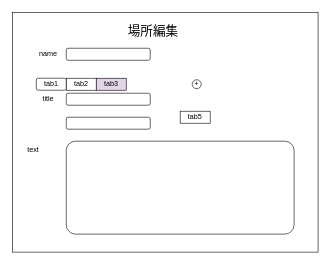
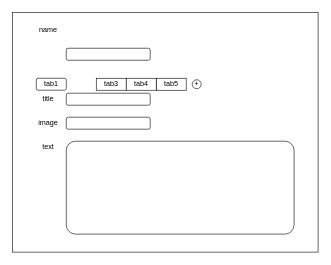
  <mxCell id="0" />
  <mxCell id="1" parent="0" />
  <mxCell id="2" value="" style="rounded=0;whiteSpace=wrap;html=1;" vertex="1" parent="1"><mxGeometry x="20" y="20" width="510" height="400" as="geometry" /></mxCell>
- <mxCell id="3" value="場所編集" style="text;html=1;strokeColor=none;fillColor=none;align=center;verticalAlign=middle;whiteSpace=wrap;rounded=0;fontSize=21;" vertex="1" parent="1"><mxGeometry x="170" y="35" width="170" height="30" as="geometry" /></mxCell>
  <mxCell id="4" value="" style="rounded=1;whiteSpace=wrap;html=1;" vertex="1" parent="1"><mxGeometry x="110" y="80" width="140" height="20" as="geometry" /></mxCell>
- <mxCell id="5" value="name" style="text;html=1;strokeColor=none;fillColor=none;align=center;verticalAlign=middle;whiteSpace=wrap;rounded=0;" vertex="1" parent="1"><mxGeometry x="50" y="75" width="60" height="30" as="geometry" /></mxCell>
+ <mxCell id="5" value="name" style="text;html=1;strokeColor=none;fillColor=none;align=center;verticalAlign=middle;whiteSpace=wrap;rounded=0;" vertex="1" parent="1"><mxGeometry x="50" y="35" width="60" height="30" as="geometry" /></mxCell>
  <mxCell id="6" value="tab1" style="whiteSpace=wrap;html=1;rounded=1;" vertex="1" parent="1"><mxGeometry x="60" y="130" width="50" height="20" as="geometry" /></mxCell>
- <mxCell id="7" value="tab2" style="rounded=0;whiteSpace=wrap;html=1;" vertex="1" parent="1"><mxGeometry x="110" y="130" width="50" height="20" as="geometry" /></mxCell>
- <mxCell id="8" value="tab3" style="rounded=0;whiteSpace=wrap;html=1;fillColor=#e1d5e7;" vertex="1" parent="1"><mxGeometry x="160" y="130" width="50" height="20" as="geometry" /></mxCell>
- <mxCell id="9" value="tab5" style="rounded=0;whiteSpace=wrap;html=1;" vertex="1" parent="1"><mxGeometry x="300" y="185" width="50" height="20" as="geometry" /></mxCell>
+ <mxCell id="8" value="tab3" style="rounded=0;whiteSpace=wrap;html=1;" vertex="1" parent="1"><mxGeometry x="160" y="130" width="50" height="20" as="geometry" /></mxCell>
+ <mxCell id="9" value="tab5" style="rounded=0;whiteSpace=wrap;html=1;" vertex="1" parent="1"><mxGeometry x="260" y="130" width="50" height="20" as="geometry" /></mxCell>
+ <mxCell id="10" value="tab4" style="rounded=0;whiteSpace=wrap;html=1;" vertex="1" parent="1"><mxGeometry x="210" y="130" width="50" height="20" as="geometry" /></mxCell>
  <mxCell id="11" value="" style="rounded=1;whiteSpace=wrap;html=1;" vertex="1" parent="1"><mxGeometry x="110" y="155" width="140" height="20" as="geometry" /></mxCell>
  <mxCell id="12" value="title" style="text;html=1;strokeColor=none;fillColor=none;align=center;verticalAlign=middle;whiteSpace=wrap;rounded=0;" vertex="1" parent="1"><mxGeometry x="50" y="150" width="60" height="30" as="geometry" /></mxCell>
  <mxCell id="13" value="" style="rounded=1;whiteSpace=wrap;html=1;" vertex="1" parent="1"><mxGeometry x="110" y="195" width="140" height="20" as="geometry" /></mxCell>
+ <mxCell id="14" value="image" style="text;html=1;strokeColor=none;fillColor=none;align=center;verticalAlign=middle;whiteSpace=wrap;rounded=0;" vertex="1" parent="1"><mxGeometry x="50" y="190" width="60" height="30" as="geometry" /></mxCell>
  <mxCell id="15" value="" style="rounded=1;whiteSpace=wrap;html=1;arcSize=10;" vertex="1" parent="1"><mxGeometry x="110" y="235" width="380" height="155" as="geometry" /></mxCell>
- <mxCell id="16" value="text" style="text;html=1;strokeColor=none;fillColor=none;align=center;verticalAlign=middle;whiteSpace=wrap;rounded=0;" vertex="1" parent="1"><mxGeometry x="25" y="235" width="60" height="30" as="geometry" /></mxCell>
+ <mxCell id="16" value="text" style="text;html=1;strokeColor=none;fillColor=none;align=center;verticalAlign=middle;whiteSpace=wrap;rounded=0;" vertex="1" parent="1"><mxGeometry x="50" y="230" width="60" height="30" as="geometry" /></mxCell>
  <mxCell id="17" value="+" style="ellipse;whiteSpace=wrap;html=1;aspect=fixed;" vertex="1" parent="1"><mxGeometry x="320" y="132.5" width="15" height="15" as="geometry" /></mxCell>
